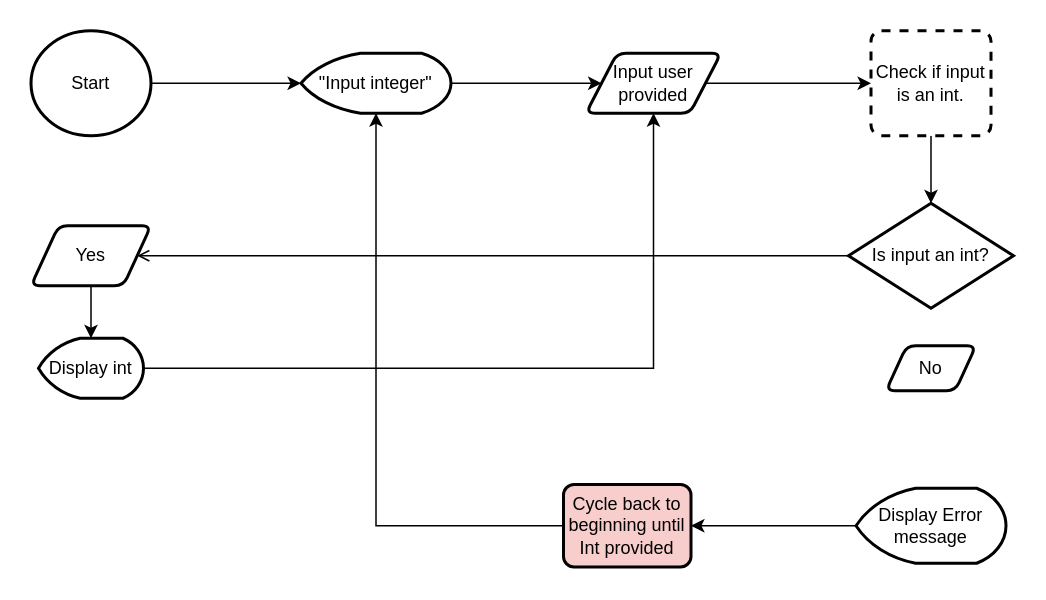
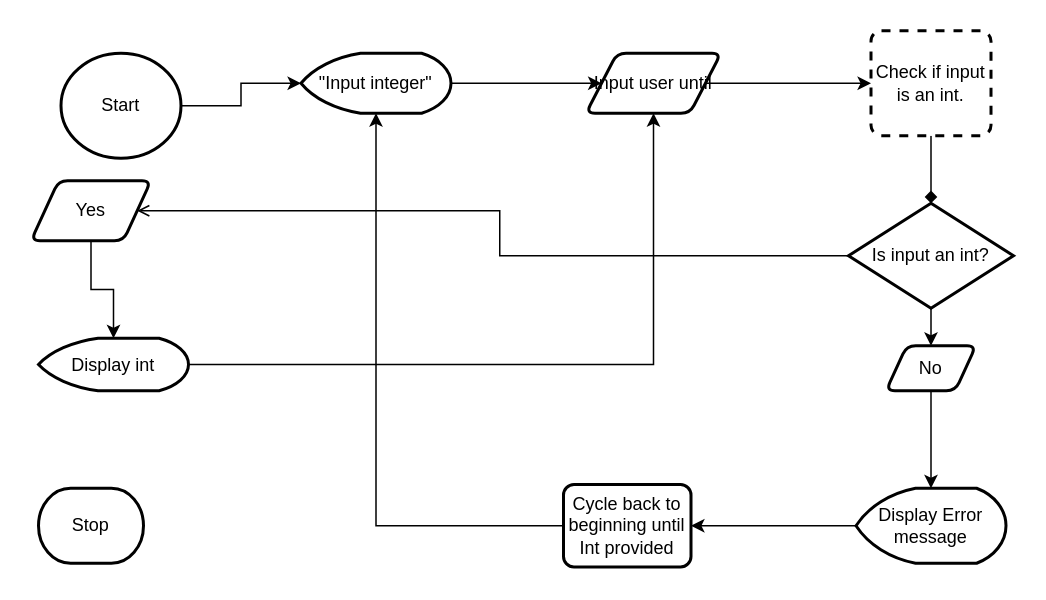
  <mxCell id="0" />
  <mxCell id="1" parent="0" />
  <mxCell id="2" value="" style="edgeStyle=orthogonalEdgeStyle;rounded=0;orthogonalLoop=1;jettySize=auto;html=1;" edge="1" parent="1" source="3" target="5"><mxGeometry relative="1" as="geometry" /></mxCell>
- <mxCell id="3" value="Start" style="strokeWidth=2;html=1;shape=mxgraph.flowchart.start_2;whiteSpace=wrap;" vertex="1" parent="1"><mxGeometry x="20" y="20" width="80" height="70" as="geometry" /></mxCell>
+ <mxCell id="3" value="Start" style="strokeWidth=2;html=1;shape=mxgraph.flowchart.start_2;whiteSpace=wrap;" vertex="1" parent="1"><mxGeometry x="40" y="35" width="80" height="70" as="geometry" /></mxCell>
  <mxCell id="4" value="" style="edgeStyle=orthogonalEdgeStyle;rounded=0;orthogonalLoop=1;jettySize=auto;html=1;" edge="1" parent="1" source="5" target="7"><mxGeometry relative="1" as="geometry" /></mxCell>
  <mxCell id="5" value="&quot;Input integer&quot;" style="strokeWidth=2;html=1;shape=mxgraph.flowchart.display;whiteSpace=wrap;" vertex="1" parent="1"><mxGeometry x="200" y="35" width="100" height="40" as="geometry" /></mxCell>
  <mxCell id="6" value="" style="edgeStyle=orthogonalEdgeStyle;rounded=0;orthogonalLoop=1;jettySize=auto;html=1;" edge="1" parent="1" source="7" target="9"><mxGeometry relative="1" as="geometry" /></mxCell>
- <mxCell id="7" value="Input user provided" style="shape=parallelogram;html=1;strokeWidth=2;perimeter=parallelogramPerimeter;whiteSpace=wrap;rounded=1;arcSize=12;size=0.23;" vertex="1" parent="1"><mxGeometry x="390" y="35" width="90" height="40" as="geometry" /></mxCell>
- <mxCell id="8" value="" style="edgeStyle=orthogonalEdgeStyle;rounded=0;orthogonalLoop=1;jettySize=auto;html=1;" edge="1" parent="1" source="9" target="12"><mxGeometry relative="1" as="geometry" /></mxCell>
+ <mxCell id="7" value="Input user until" style="shape=parallelogram;html=1;strokeWidth=2;perimeter=parallelogramPerimeter;whiteSpace=wrap;rounded=1;arcSize=12;size=0.23;" vertex="1" parent="1"><mxGeometry x="390" y="35" width="90" height="40" as="geometry" /></mxCell>
+ <mxCell id="8" value="" style="edgeStyle=orthogonalEdgeStyle;rounded=0;orthogonalLoop=1;jettySize=auto;html=1;endArrow=diamond;" edge="1" parent="1" source="9" target="12"><mxGeometry relative="1" as="geometry" /></mxCell>
  <mxCell id="9" value="Check if input is an int." style="rounded=1;whiteSpace=wrap;html=1;absoluteArcSize=1;arcSize=14;strokeWidth=2;dashed=1;" vertex="1" parent="1"><mxGeometry x="580" y="20" width="80" height="70" as="geometry" /></mxCell>
+ <mxCell id="10" value="" style="edgeStyle=orthogonalEdgeStyle;rounded=0;orthogonalLoop=1;jettySize=auto;html=1;" edge="1" parent="1" source="12" target="16"><mxGeometry relative="1" as="geometry" /></mxCell>
  <mxCell id="11" style="edgeStyle=orthogonalEdgeStyle;rounded=0;orthogonalLoop=1;jettySize=auto;html=1;entryX=1;entryY=0.5;entryDx=0;entryDy=0;endArrow=open;" edge="1" parent="1" source="12" target="14"><mxGeometry relative="1" as="geometry" /></mxCell>
  <mxCell id="12" value="Is input an int?" style="strokeWidth=2;html=1;shape=mxgraph.flowchart.decision;whiteSpace=wrap;" vertex="1" parent="1"><mxGeometry x="565" y="135" width="110" height="70" as="geometry" /></mxCell>
  <mxCell id="13" style="edgeStyle=orthogonalEdgeStyle;rounded=0;orthogonalLoop=1;jettySize=auto;html=1;" edge="1" parent="1" source="14" target="18"><mxGeometry relative="1" as="geometry" /></mxCell>
- <mxCell id="14" value="Yes" style="shape=parallelogram;html=1;strokeWidth=2;perimeter=parallelogramPerimeter;whiteSpace=wrap;rounded=1;arcSize=12;size=0.23;" vertex="1" parent="1"><mxGeometry x="20" y="150" width="80" height="40" as="geometry" /></mxCell>
+ <mxCell id="14" value="Yes" style="shape=parallelogram;html=1;strokeWidth=2;perimeter=parallelogramPerimeter;whiteSpace=wrap;rounded=1;arcSize=12;size=0.23;" vertex="1" parent="1"><mxGeometry x="20" y="120" width="80" height="40" as="geometry" /></mxCell>
+ <mxCell id="15" value="" style="edgeStyle=orthogonalEdgeStyle;rounded=0;orthogonalLoop=1;jettySize=auto;html=1;" edge="1" parent="1" source="16" target="21"><mxGeometry relative="1" as="geometry" /></mxCell>
  <mxCell id="16" value="No" style="shape=parallelogram;html=1;strokeWidth=2;perimeter=parallelogramPerimeter;whiteSpace=wrap;rounded=1;arcSize=12;size=0.23;" vertex="1" parent="1"><mxGeometry x="590" y="230" width="60" height="30" as="geometry" /></mxCell>
  <mxCell id="17" style="edgeStyle=orthogonalEdgeStyle;rounded=0;orthogonalLoop=1;jettySize=auto;html=1;" edge="1" parent="1" source="18" target="7"><mxGeometry relative="1" as="geometry" /></mxCell>
- <mxCell id="18" value="Display int" style="strokeWidth=2;html=1;shape=mxgraph.flowchart.display;whiteSpace=wrap;" vertex="1" parent="1"><mxGeometry x="25" y="225" width="70" height="40" as="geometry" /></mxCell>
+ <mxCell id="18" value="Display int" style="strokeWidth=2;html=1;shape=mxgraph.flowchart.display;whiteSpace=wrap;" vertex="1" parent="1"><mxGeometry x="25" y="225" width="100" height="35" as="geometry" /></mxCell>
+ <mxCell id="19" value="Stop" style="strokeWidth=2;html=1;shape=mxgraph.flowchart.terminator;whiteSpace=wrap;" vertex="1" parent="1"><mxGeometry x="25" y="325" width="70" height="50" as="geometry" /></mxCell>
  <mxCell id="20" value="" style="edgeStyle=orthogonalEdgeStyle;rounded=0;orthogonalLoop=1;jettySize=auto;html=1;" edge="1" parent="1" source="21" target="22"><mxGeometry relative="1" as="geometry" /></mxCell>
  <mxCell id="21" value="Display Error message" style="strokeWidth=2;html=1;shape=mxgraph.flowchart.display;whiteSpace=wrap;" vertex="1" parent="1"><mxGeometry x="570" y="325" width="100" height="50" as="geometry" /></mxCell>
- <mxCell id="22" value="Cycle back to beginning until Int provided" style="rounded=1;whiteSpace=wrap;html=1;absoluteArcSize=1;arcSize=14;strokeWidth=2;fillColor=#f8cecc;" vertex="1" parent="1"><mxGeometry x="375" y="322.5" width="85" height="55" as="geometry" /></mxCell>
+ <mxCell id="22" value="Cycle back to beginning until Int provided" style="rounded=1;whiteSpace=wrap;html=1;absoluteArcSize=1;arcSize=14;strokeWidth=2;" vertex="1" parent="1"><mxGeometry x="375" y="322.5" width="85" height="55" as="geometry" /></mxCell>
  <mxCell id="23" style="edgeStyle=orthogonalEdgeStyle;rounded=0;orthogonalLoop=1;jettySize=auto;html=1;entryX=0.5;entryY=1;entryDx=0;entryDy=0;entryPerimeter=0;" edge="1" parent="1" source="22" target="5"><mxGeometry relative="1" as="geometry" /></mxCell>
